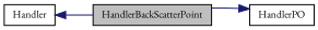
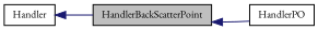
  digraph {
    fontname="EB Garamond"
    rankdir=LR
    node [color=black fillcolor=white fontname="EB Garamond" fontsize=10 shape=record style=filled]
    edge [color=midnightblue dir=back fontname="EB Garamond" fontsize=10 labelfontname=Helvetica labelfontsize=10 style=solid]
    n1 [fillcolor=grey75 fontcolor=black height=0.2 label=HandlerBackScatterPoint width=0.4]
    n2 [height=0.2 label=HandlerPO width=0.4]
    n3 [height=0.2 label=Handler width=0.4]
-   n2 -> n1
+   n1 -> n2
    n3 -> n1
  }
